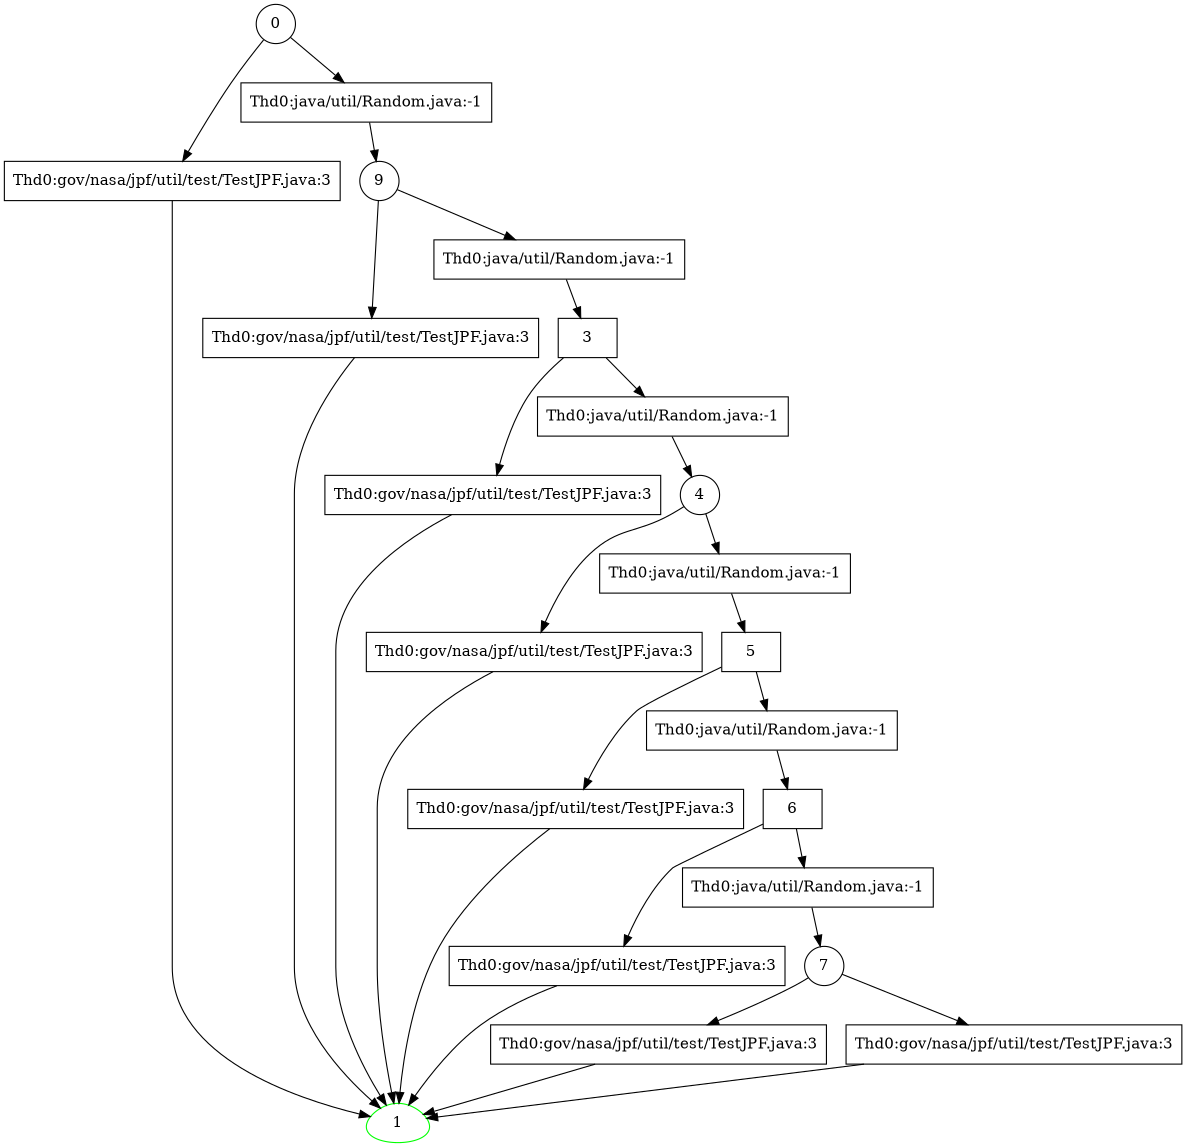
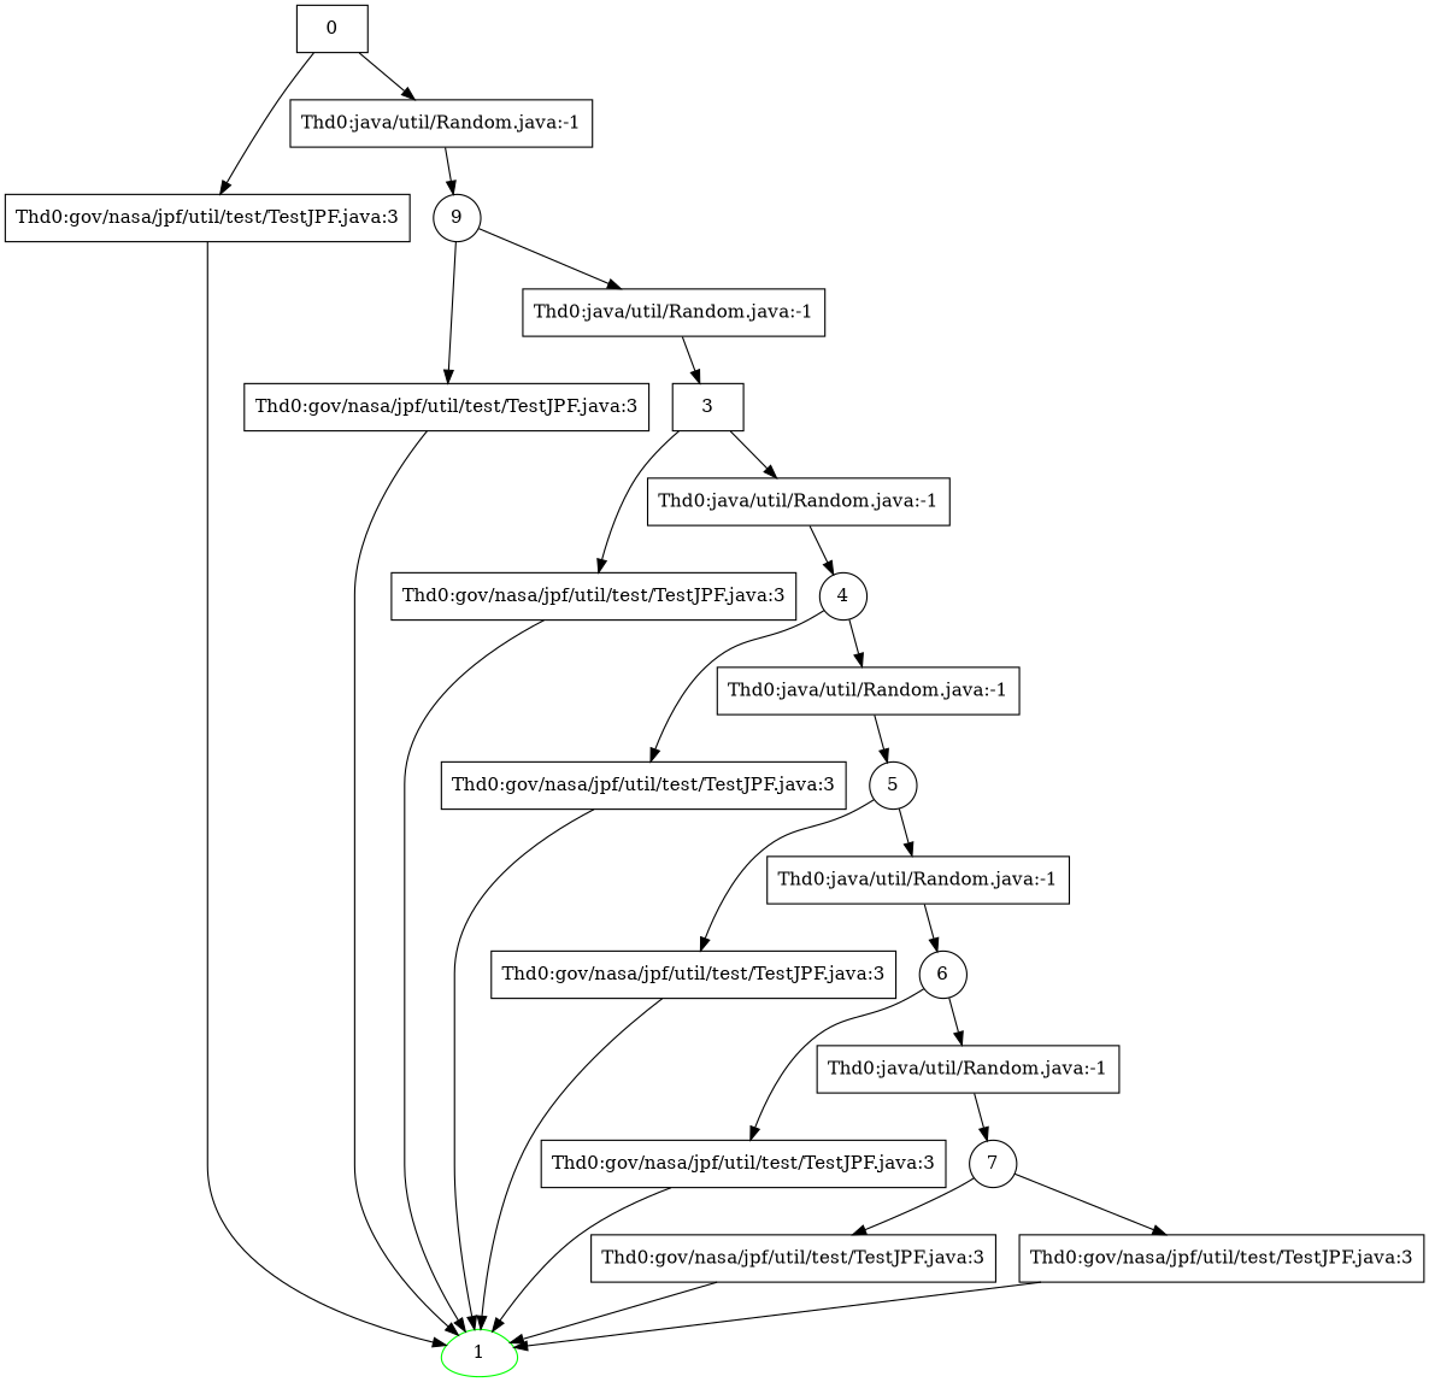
  digraph {
    node [shape=box]
-   n1 [color=black label=0 shape=circle]
+   n1 [color=black label=0]
    n2 [label="Thd0:gov/nasa/jpf/util/test/TestJPF.java:3"]
    n3 [label="Thd0:java/util/Random.java:-1"]
    n4 [color=green label=1 shape=egg]
    n5 [color=black label=9 shape=circle]
    n6 [label="Thd0:gov/nasa/jpf/util/test/TestJPF.java:3"]
    n7 [label="Thd0:java/util/Random.java:-1"]
    n8 [color=black label=3]
    n9 [label="Thd0:gov/nasa/jpf/util/test/TestJPF.java:3"]
    n10 [label="Thd0:java/util/Random.java:-1"]
    n11 [color=black label=4 shape=circle]
    n12 [label="Thd0:gov/nasa/jpf/util/test/TestJPF.java:3"]
    n13 [label="Thd0:java/util/Random.java:-1"]
-   n14 [color=black label=5]
+   n14 [color=black label=5 shape=circle]
    n15 [label="Thd0:gov/nasa/jpf/util/test/TestJPF.java:3"]
    n16 [label="Thd0:java/util/Random.java:-1"]
-   n17 [color=black label=6]
+   n17 [color=black label=6 shape=circle]
    n18 [label="Thd0:gov/nasa/jpf/util/test/TestJPF.java:3"]
    n19 [label="Thd0:java/util/Random.java:-1"]
    n20 [color=black label=7 shape=circle]
    n21 [label="Thd0:gov/nasa/jpf/util/test/TestJPF.java:3"]
    n22 [label="Thd0:gov/nasa/jpf/util/test/TestJPF.java:3"]
    n1 -> n2
    n1 -> n3
    n2 -> n4
    n3 -> n5
    n5 -> n6
    n5 -> n7
    n6 -> n4
    n7 -> n8
    n8 -> n9
    n8 -> n10
    n9 -> n4
    n10 -> n11
    n11 -> n12
    n11 -> n13
    n12 -> n4
    n13 -> n14
    n14 -> n15
    n14 -> n16
    n15 -> n4
    n16 -> n17
    n17 -> n18
    n17 -> n19
    n18 -> n4
    n19 -> n20
    n20 -> n21
    n20 -> n22
    n21 -> n4
    n22 -> n4
  }
